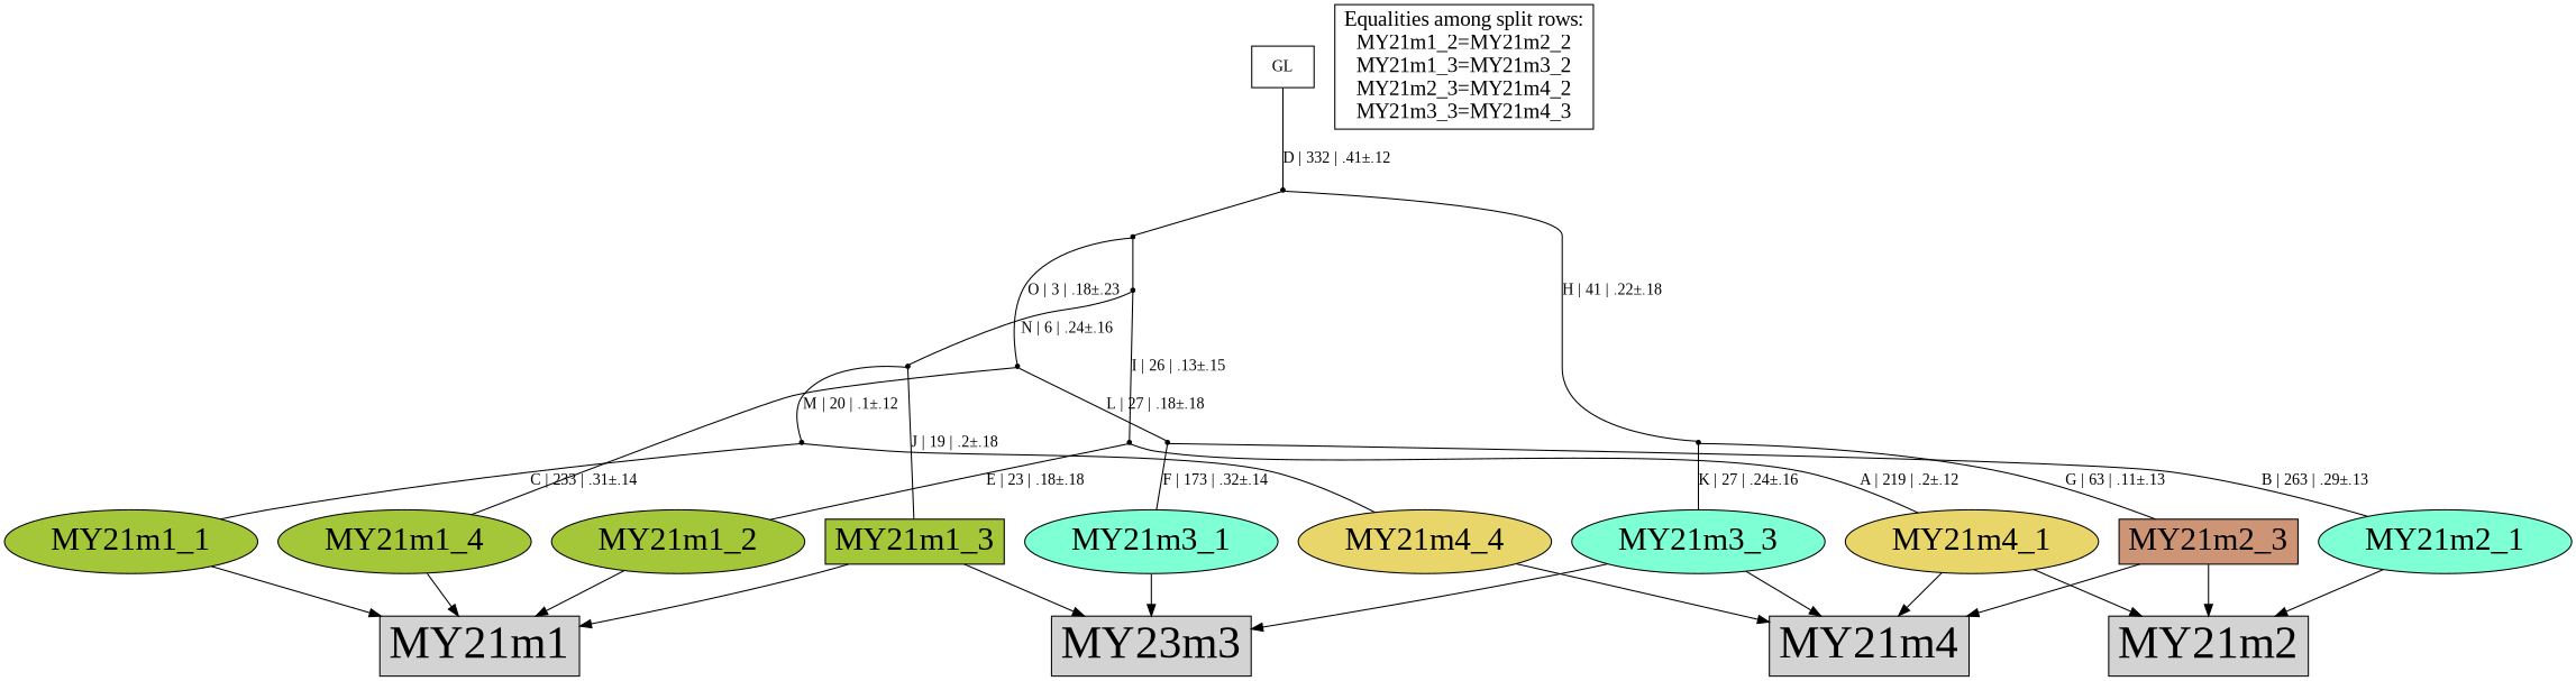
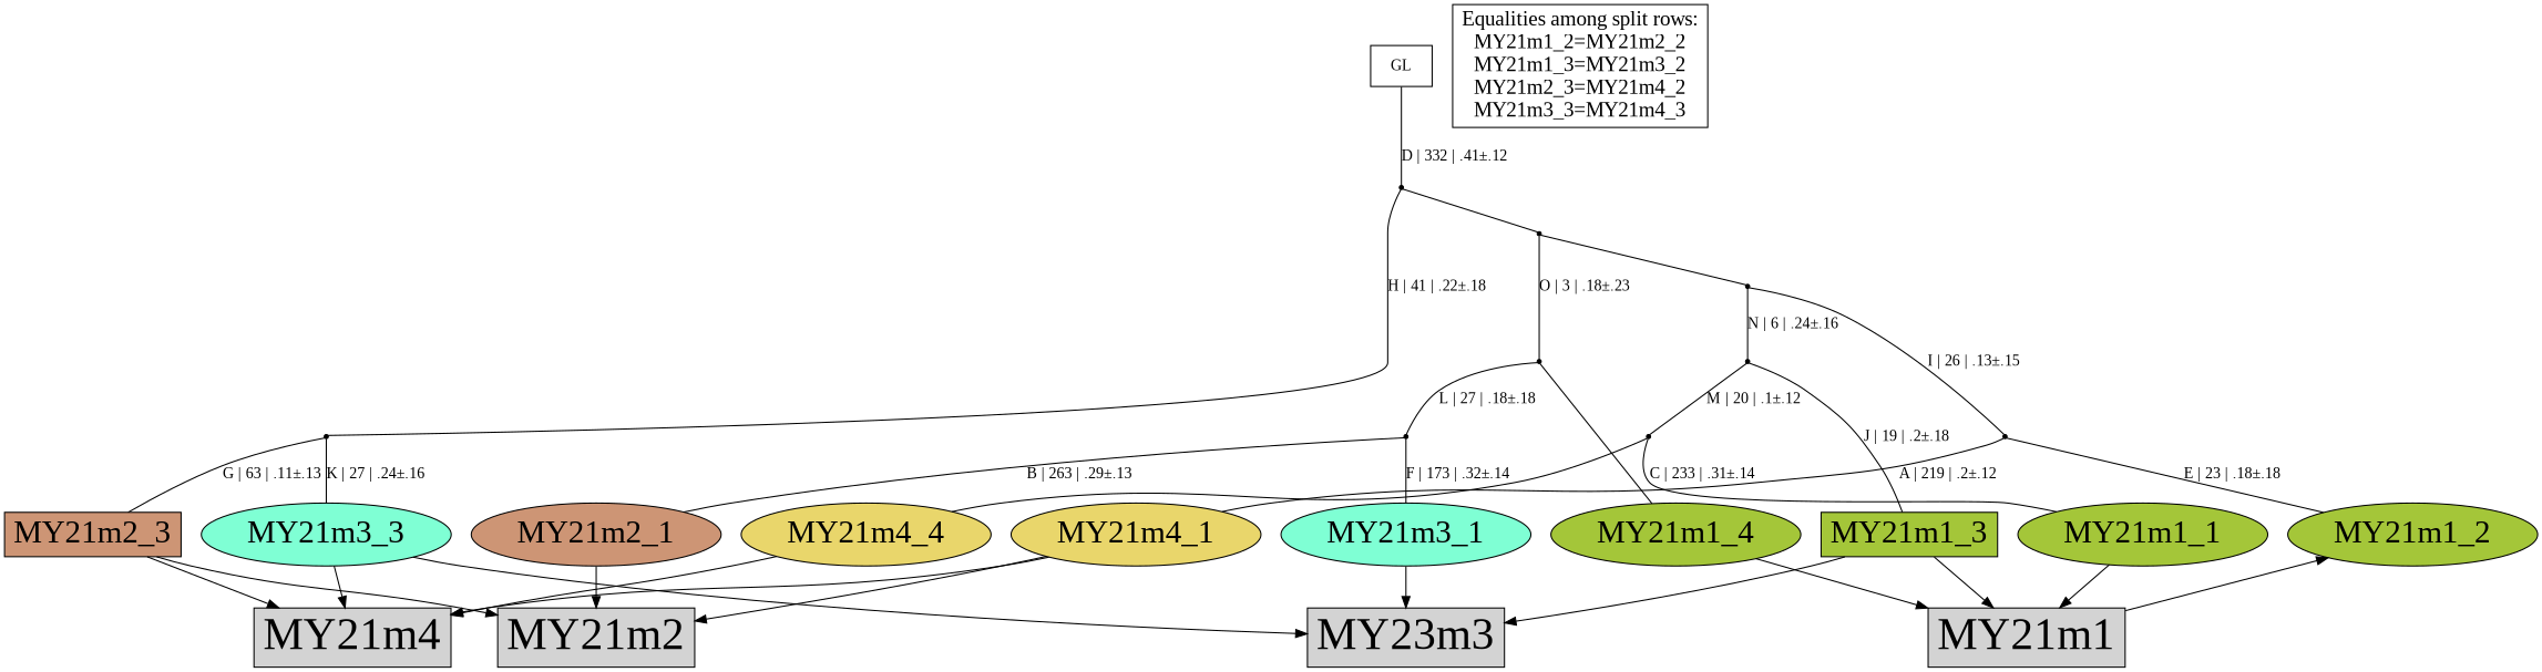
  digraph {
    fontname="Liberation Serif"
    node [fillcolor=black fontname="Liberation Serif" shape=point style=filled]
    edge [arrowhead=none fontname="Liberation Serif"]
    n1 [fillcolor="#a4c639" fontsize=28 label=MY21m1_1 shape=oval]
    n2 [fillcolor="#a4c639" fontsize=28 label=MY21m1_2 shape=oval]
    n3 [fillcolor="#a4c639" fontsize=28 label=MY21m1_3 shape=box]
    n4 [fillcolor="#a4c639" fontsize=28 label=MY21m1_4 shape=oval]
-   n5 [fillcolor="#7fffd4" fontsize=28 label=MY21m2_1 shape=oval]
+   n5 [fillcolor="#cd9575" fontsize=28 label=MY21m2_1 shape=oval]
    n6 [fillcolor="#cd9575" fontsize=28 label=MY21m2_3 shape=box]
    n7 [fillcolor="#7fffd4" fontsize=28 label=MY21m3_1 shape=oval]
    n8 [fillcolor="#7fffd4" fontsize=28 label=MY21m3_3 shape=oval]
    n9 [fillcolor="#e9d66b" fontsize=28 label=MY21m4_1 shape=oval]
    n10 [fillcolor="#e9d66b" fontsize=28 label=MY21m4_4 shape=oval]
    n11 [fontsize=40 label=MY21m1 shape=box fillcolor=""]
    n12 [fontsize=40 label=MY23m3 shape=box fillcolor=""]
    n13 [fontsize=40 label=MY21m2 shape=box fillcolor=""]
    n14 [fontsize=40 label=MY21m4 shape=box fillcolor=""]
    n15 [fontsize=18 label="Equalities among split rows:\nMY21m1_2=MY21m2_2\nMY21m1_3=MY21m3_2\nMY21m2_3=MY21m4_2\nMY21m3_3=MY21m4_3\n" shape=box fillcolor="" style=""]
    Int1
    Int2
    Int3
    Int4
    Int5
    Int6
    Int7
    Int8
    Int9
    n25 [fillcolor=white label=GL shape=box]
    subgraph sub_1 {
      rank=same
      n1
      n2
      n3
      n4
      n5
      n6
      n7
      n8
      n9
      n10
    }
    n1 -> n11 [arrowhead=normal]
-   n2 -> n11 [arrowhead=normal]
+   n11 -> n2 [arrowhead=normal]
    n3 -> n11 [arrowhead=normal]
    n3 -> n12 [arrowhead=normal]
    n4 -> n11 [arrowhead=normal]
    n5 -> n13 [arrowhead=normal]
    n6 -> n13 [arrowhead=normal]
    n6 -> n14 [arrowhead=normal]
    n7 -> n12 [arrowhead=normal]
    n8 -> n12 [arrowhead=normal]
    n8 -> n14 [arrowhead=normal]
    n9 -> n13 [arrowhead=normal]
    n9 -> n14 [arrowhead=normal]
    n10 -> n14 [arrowhead=normal]
    Int1 -> n5 [label="B | 263 | .29±.13"]
    Int1 -> n7 [label="F | 173 | .32±.14"]
    Int2 -> n1 [label="C | 233 | .31±.14"]
    Int2 -> n10
    Int3 -> n6 [label="G | 63 | .11±.13"]
    Int3 -> n8 [label="K | 27 | .24±.16"]
    Int4 -> n4
    Int4 -> Int1 [label="L | 27 | .18±.18"]
    Int5 -> n3 [label="J | 19 | .2±.18"]
    Int5 -> Int2 [label="M | 20 | .1±.12"]
    Int6 -> n2 [label="E | 23 | .18±.18"]
    Int6 -> n9 [label="A | 219 | .2±.12"]
    Int7 -> Int5 [label="N | 6 | .24±.16"]
    Int7 -> Int6 [label="I | 26 | .13±.15"]
    Int8 -> Int4 [label="O | 3 | .18±.23"]
    Int8 -> Int7
    Int9 -> Int3 [label="H | 41 | .22±.18"]
    Int9 -> Int8
    n25 -> Int9 [label="D | 332 | .41±.12"]
  }
